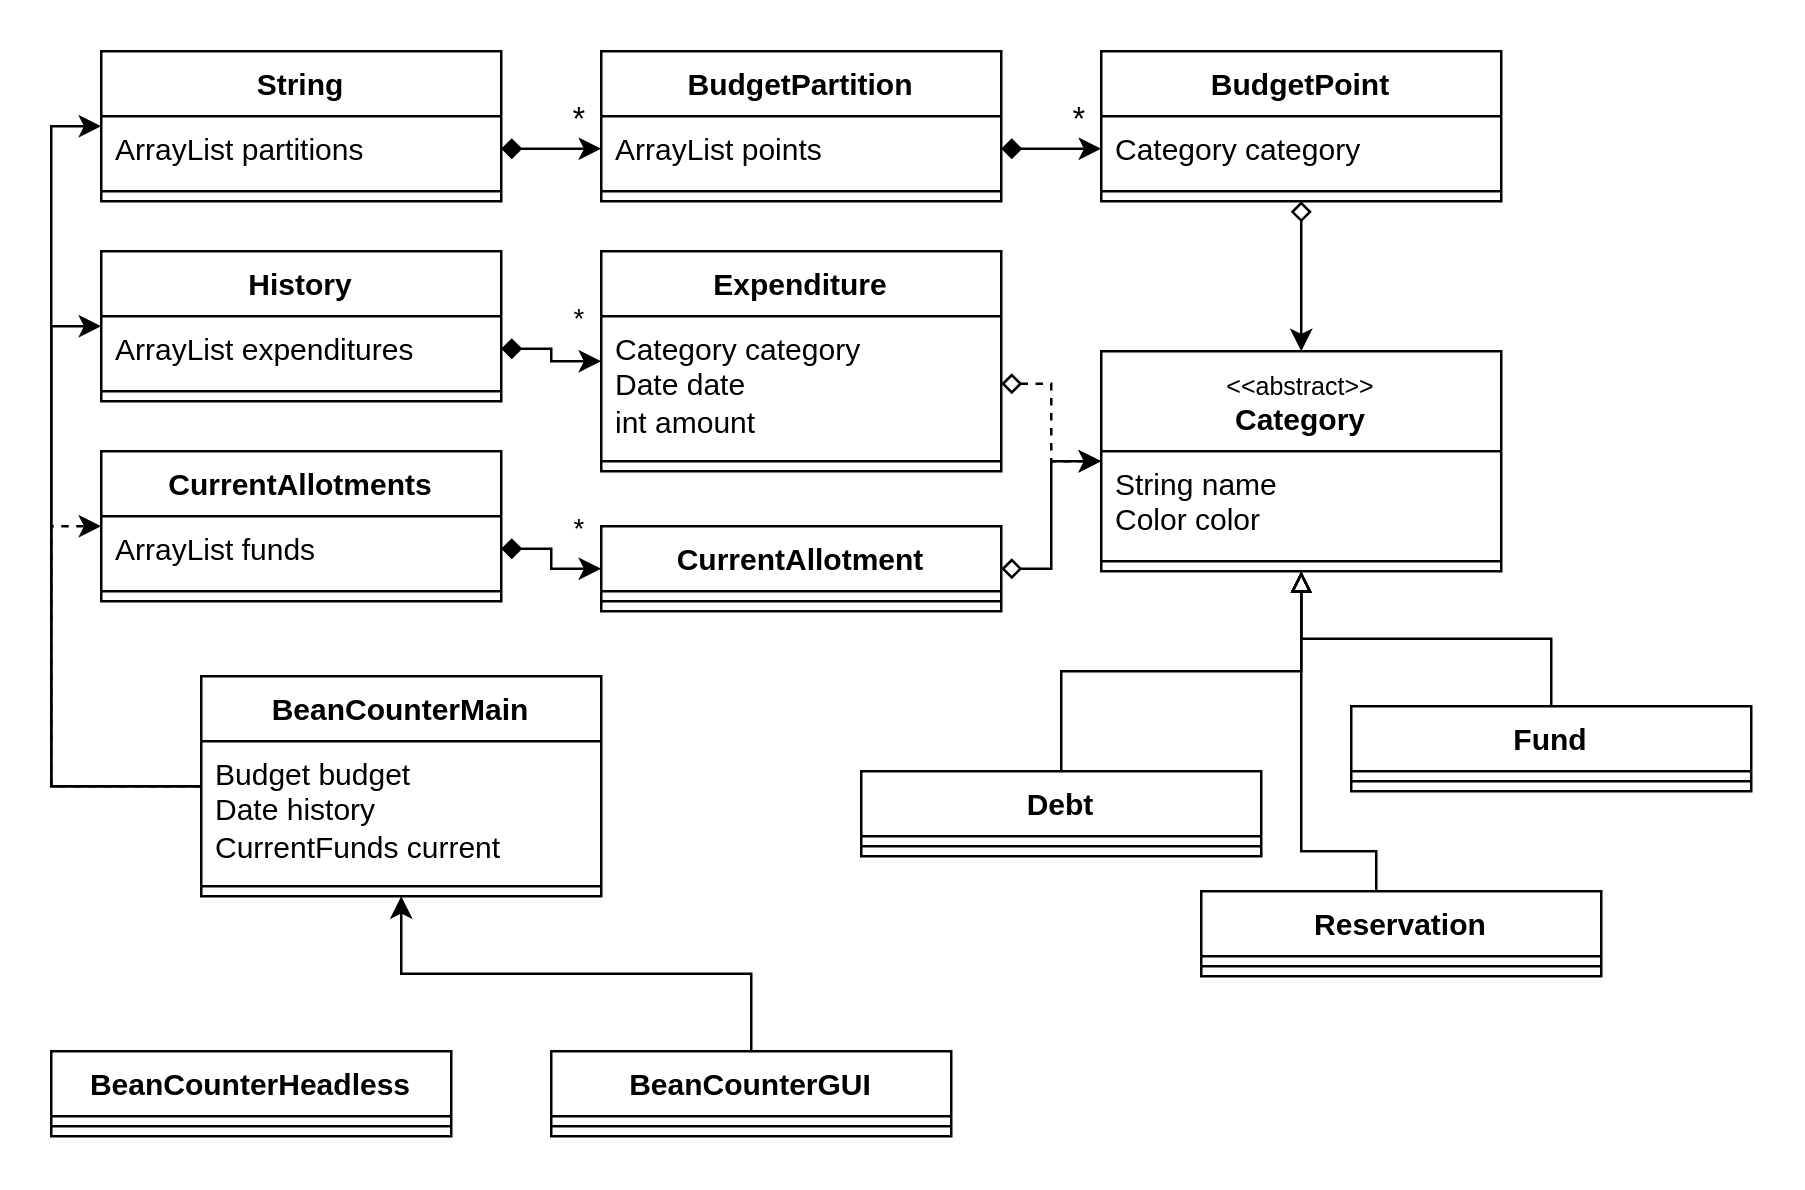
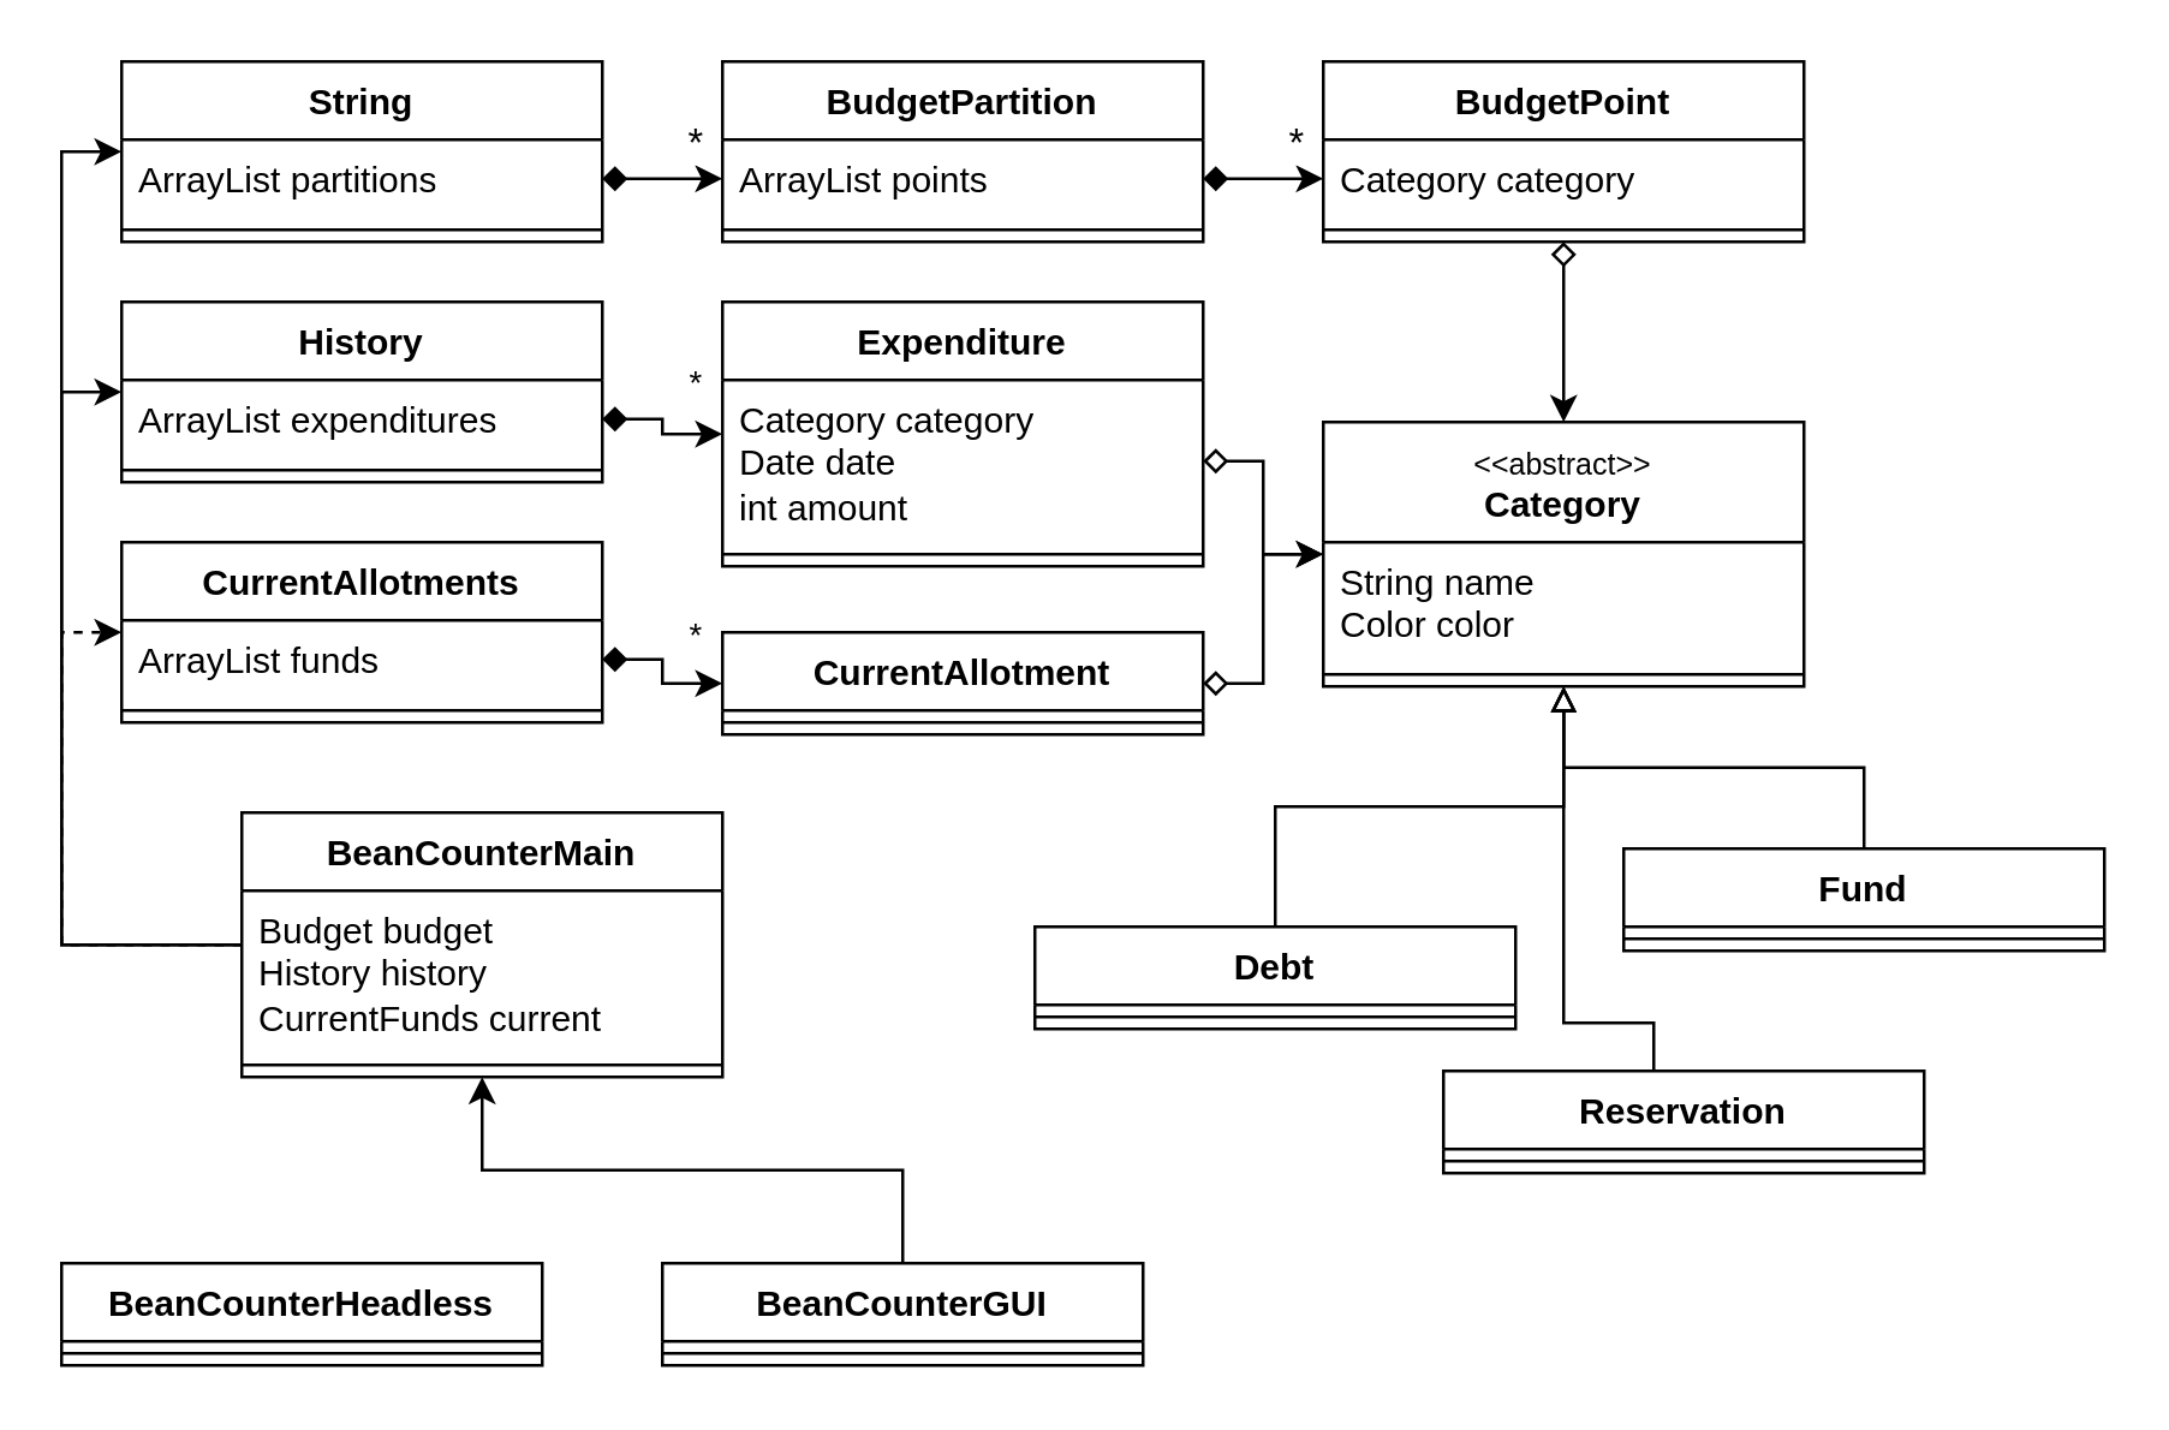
  <mxCell id="0" />
  <mxCell id="1" parent="0" />
  <mxCell id="2" value="Expenditure" style="swimlane;fontStyle=1;align=center;verticalAlign=top;childLayout=stackLayout;horizontal=1;startSize=26;horizontalStack=0;resizeParent=1;resizeParentMax=0;resizeLast=0;collapsible=1;marginBottom=0;whiteSpace=wrap;html=1;" vertex="1" parent="1"><mxGeometry x="240" y="100" width="160" height="88" as="geometry" /></mxCell>
  <mxCell id="3" value="Category category&lt;div&gt;Date date&lt;/div&gt;&lt;div&gt;int amount&lt;/div&gt;" style="text;strokeColor=none;fillColor=none;align=left;verticalAlign=top;spacingLeft=4;spacingRight=4;overflow=hidden;rotatable=0;points=[[0,0.5],[1,0.5]];portConstraint=eastwest;whiteSpace=wrap;html=1;" vertex="1" parent="2"><mxGeometry y="26" width="160" height="54" as="geometry" /></mxCell>
  <mxCell id="4" value="" style="line;strokeWidth=1;fillColor=none;align=left;verticalAlign=middle;spacingTop=-1;spacingLeft=3;spacingRight=3;rotatable=0;labelPosition=right;points=[];portConstraint=eastwest;strokeColor=inherit;" vertex="1" parent="2"><mxGeometry y="80" width="160" height="8" as="geometry" /></mxCell>
  <mxCell id="5" style="edgeStyle=orthogonalEdgeStyle;rounded=0;orthogonalLoop=1;jettySize=auto;html=1;entryX=0.5;entryY=0;entryDx=0;entryDy=0;startArrow=diamond;startFill=0;" edge="1" parent="1" source="6" target="12"><mxGeometry relative="1" as="geometry" /></mxCell>
  <mxCell id="6" value="BudgetPoint" style="swimlane;fontStyle=1;align=center;verticalAlign=top;childLayout=stackLayout;horizontal=1;startSize=26;horizontalStack=0;resizeParent=1;resizeParentMax=0;resizeLast=0;collapsible=1;marginBottom=0;whiteSpace=wrap;html=1;" vertex="1" parent="1"><mxGeometry x="440" y="20" width="160" height="60" as="geometry" /></mxCell>
  <mxCell id="7" value="Category category" style="text;strokeColor=none;fillColor=none;align=left;verticalAlign=top;spacingLeft=4;spacingRight=4;overflow=hidden;rotatable=0;points=[[0,0.5],[1,0.5]];portConstraint=eastwest;whiteSpace=wrap;html=1;" vertex="1" parent="6"><mxGeometry y="26" width="160" height="26" as="geometry" /></mxCell>
  <mxCell id="8" value="" style="line;strokeWidth=1;fillColor=none;align=left;verticalAlign=middle;spacingTop=-1;spacingLeft=3;spacingRight=3;rotatable=0;labelPosition=right;points=[];portConstraint=eastwest;strokeColor=inherit;" vertex="1" parent="6"><mxGeometry y="52" width="160" height="8" as="geometry" /></mxCell>
  <mxCell id="9" value="String" style="swimlane;fontStyle=1;align=center;verticalAlign=top;childLayout=stackLayout;horizontal=1;startSize=26;horizontalStack=0;resizeParent=1;resizeParentMax=0;resizeLast=0;collapsible=1;marginBottom=0;whiteSpace=wrap;html=1;" vertex="1" parent="1"><mxGeometry x="40" y="20" width="160" height="60" as="geometry" /></mxCell>
  <mxCell id="10" value="ArrayList partitions" style="text;strokeColor=none;fillColor=none;align=left;verticalAlign=top;spacingLeft=4;spacingRight=4;overflow=hidden;rotatable=0;points=[[0,0.5],[1,0.5]];portConstraint=eastwest;whiteSpace=wrap;html=1;" vertex="1" parent="9"><mxGeometry y="26" width="160" height="26" as="geometry" /></mxCell>
  <mxCell id="11" value="" style="line;strokeWidth=1;fillColor=none;align=left;verticalAlign=middle;spacingTop=-1;spacingLeft=3;spacingRight=3;rotatable=0;labelPosition=right;points=[];portConstraint=eastwest;strokeColor=inherit;" vertex="1" parent="9"><mxGeometry y="52" width="160" height="8" as="geometry" /></mxCell>
  <mxCell id="12" value="&lt;div&gt;&lt;font style=&quot;font-size: 10px; font-weight: normal;&quot;&gt;&amp;lt;&amp;lt;abstract&amp;gt;&amp;gt;&lt;/font&gt;&lt;/div&gt;Category" style="swimlane;fontStyle=1;align=center;verticalAlign=top;childLayout=stackLayout;horizontal=1;startSize=40;horizontalStack=0;resizeParent=1;resizeParentMax=0;resizeLast=0;collapsible=1;marginBottom=0;whiteSpace=wrap;html=1;" vertex="1" parent="1"><mxGeometry x="440" y="140" width="160" height="88" as="geometry" /></mxCell>
  <mxCell id="13" value="String name&lt;div&gt;Color color&lt;div&gt;&lt;br&gt;&lt;/div&gt;&lt;/div&gt;" style="text;strokeColor=none;fillColor=none;align=left;verticalAlign=top;spacingLeft=4;spacingRight=4;overflow=hidden;rotatable=0;points=[[0,0.5],[1,0.5]];portConstraint=eastwest;whiteSpace=wrap;html=1;" vertex="1" parent="12"><mxGeometry y="40" width="160" height="40" as="geometry" /></mxCell>
  <mxCell id="14" value="" style="line;strokeWidth=1;fillColor=none;align=left;verticalAlign=middle;spacingTop=-1;spacingLeft=3;spacingRight=3;rotatable=0;labelPosition=right;points=[];portConstraint=eastwest;strokeColor=inherit;" vertex="1" parent="12"><mxGeometry y="80" width="160" height="8" as="geometry" /></mxCell>
  <mxCell id="15" style="edgeStyle=orthogonalEdgeStyle;rounded=0;orthogonalLoop=1;jettySize=auto;html=1;" edge="1" parent="1" source="16" target="53"><mxGeometry relative="1" as="geometry" /></mxCell>
  <mxCell id="16" value="BeanCounterGUI" style="swimlane;fontStyle=1;align=center;verticalAlign=top;childLayout=stackLayout;horizontal=1;startSize=26;horizontalStack=0;resizeParent=1;resizeParentMax=0;resizeLast=0;collapsible=1;marginBottom=0;whiteSpace=wrap;html=1;" vertex="1" parent="1"><mxGeometry x="220" y="420" width="160" height="34" as="geometry" /></mxCell>
  <mxCell id="17" value="" style="line;strokeWidth=1;fillColor=none;align=left;verticalAlign=middle;spacingTop=-1;spacingLeft=3;spacingRight=3;rotatable=0;labelPosition=right;points=[];portConstraint=eastwest;strokeColor=inherit;" vertex="1" parent="16"><mxGeometry y="26" width="160" height="8" as="geometry" /></mxCell>
  <mxCell id="18" value="BeanCounterHeadless" style="swimlane;fontStyle=1;align=center;verticalAlign=top;childLayout=stackLayout;horizontal=1;startSize=26;horizontalStack=0;resizeParent=1;resizeParentMax=0;resizeLast=0;collapsible=1;marginBottom=0;whiteSpace=wrap;html=1;" vertex="1" parent="1"><mxGeometry x="20" y="420" width="160" height="34" as="geometry" /></mxCell>
  <mxCell id="19" value="" style="line;strokeWidth=1;fillColor=none;align=left;verticalAlign=middle;spacingTop=-1;spacingLeft=3;spacingRight=3;rotatable=0;labelPosition=right;points=[];portConstraint=eastwest;strokeColor=inherit;" vertex="1" parent="18"><mxGeometry y="26" width="160" height="8" as="geometry" /></mxCell>
  <mxCell id="20" value="BudgetPartition" style="swimlane;fontStyle=1;align=center;verticalAlign=top;childLayout=stackLayout;horizontal=1;startSize=26;horizontalStack=0;resizeParent=1;resizeParentMax=0;resizeLast=0;collapsible=1;marginBottom=0;whiteSpace=wrap;html=1;" vertex="1" parent="1"><mxGeometry x="240" y="20" width="160" height="60" as="geometry" /></mxCell>
  <mxCell id="21" value="ArrayList points" style="text;strokeColor=none;fillColor=none;align=left;verticalAlign=top;spacingLeft=4;spacingRight=4;overflow=hidden;rotatable=0;points=[[0,0.5],[1,0.5]];portConstraint=eastwest;whiteSpace=wrap;html=1;" vertex="1" parent="20"><mxGeometry y="26" width="160" height="26" as="geometry" /></mxCell>
  <mxCell id="22" value="" style="line;strokeWidth=1;fillColor=none;align=left;verticalAlign=middle;spacingTop=-1;spacingLeft=3;spacingRight=3;rotatable=0;labelPosition=right;points=[];portConstraint=eastwest;strokeColor=inherit;" vertex="1" parent="20"><mxGeometry y="52" width="160" height="8" as="geometry" /></mxCell>
  <mxCell id="23" style="edgeStyle=orthogonalEdgeStyle;rounded=0;orthogonalLoop=1;jettySize=auto;html=1;entryX=0;entryY=0.5;entryDx=0;entryDy=0;align=center;startArrow=diamond;startFill=1;" edge="1" parent="1" source="10" target="21"><mxGeometry relative="1" as="geometry" /></mxCell>
  <mxCell id="24" value="*" style="edgeLabel;html=1;align=center;verticalAlign=middle;resizable=0;points=[];fontSize=13;" vertex="1" connectable="0" parent="23"><mxGeometry x="-0.1" relative="1" as="geometry"><mxPoint x="12" y="-13" as="offset" /></mxGeometry></mxCell>
  <mxCell id="25" style="edgeStyle=orthogonalEdgeStyle;rounded=0;orthogonalLoop=1;jettySize=auto;html=1;exitX=1;exitY=0.5;exitDx=0;exitDy=0;entryX=0;entryY=0.5;entryDx=0;entryDy=0;startArrow=diamond;startFill=1;" edge="1" parent="1" source="21" target="7"><mxGeometry relative="1" as="geometry" /></mxCell>
  <mxCell id="26" value="*" style="edgeLabel;html=1;align=center;verticalAlign=middle;resizable=0;points=[];fontSize=13;" vertex="1" connectable="0" parent="25"><mxGeometry x="0.1" y="-2" relative="1" as="geometry"><mxPoint x="8" y="-15" as="offset" /></mxGeometry></mxCell>
- <mxCell id="27" style="edgeStyle=orthogonalEdgeStyle;rounded=0;orthogonalLoop=1;jettySize=auto;html=1;startArrow=diamond;startFill=0;dashed=1;" edge="1" parent="1" source="3" target="12"><mxGeometry relative="1" as="geometry" /></mxCell>
+ <mxCell id="27" style="edgeStyle=orthogonalEdgeStyle;rounded=0;orthogonalLoop=1;jettySize=auto;html=1;startArrow=diamond;startFill=0;" edge="1" parent="1" source="3" target="12"><mxGeometry relative="1" as="geometry" /></mxCell>
  <mxCell id="28" style="edgeStyle=orthogonalEdgeStyle;rounded=0;orthogonalLoop=1;jettySize=auto;html=1;endArrow=block;endFill=0;" edge="1" parent="1" source="29" target="12"><mxGeometry relative="1" as="geometry" /></mxCell>
  <mxCell id="29" value="Fund" style="swimlane;fontStyle=1;align=center;verticalAlign=top;childLayout=stackLayout;horizontal=1;startSize=26;horizontalStack=0;resizeParent=1;resizeParentMax=0;resizeLast=0;collapsible=1;marginBottom=0;whiteSpace=wrap;html=1;" vertex="1" parent="1"><mxGeometry x="540" y="282" width="160" height="34" as="geometry" /></mxCell>
  <mxCell id="30" value="" style="line;strokeWidth=1;fillColor=none;align=left;verticalAlign=middle;spacingTop=-1;spacingLeft=3;spacingRight=3;rotatable=0;labelPosition=right;points=[];portConstraint=eastwest;strokeColor=inherit;" vertex="1" parent="29"><mxGeometry y="26" width="160" height="8" as="geometry" /></mxCell>
  <mxCell id="31" style="edgeStyle=orthogonalEdgeStyle;rounded=0;orthogonalLoop=1;jettySize=auto;html=1;endArrow=block;endFill=0;" edge="1" parent="1" source="32" target="12"><mxGeometry relative="1" as="geometry"><Array as="points"><mxPoint x="550" y="340" /><mxPoint x="520" y="340" /></Array></mxGeometry></mxCell>
  <mxCell id="32" value="Reservation" style="swimlane;fontStyle=1;align=center;verticalAlign=top;childLayout=stackLayout;horizontal=1;startSize=26;horizontalStack=0;resizeParent=1;resizeParentMax=0;resizeLast=0;collapsible=1;marginBottom=0;whiteSpace=wrap;html=1;" vertex="1" parent="1"><mxGeometry x="480" y="356" width="160" height="34" as="geometry" /></mxCell>
  <mxCell id="33" value="" style="line;strokeWidth=1;fillColor=none;align=left;verticalAlign=middle;spacingTop=-1;spacingLeft=3;spacingRight=3;rotatable=0;labelPosition=right;points=[];portConstraint=eastwest;strokeColor=inherit;" vertex="1" parent="32"><mxGeometry y="26" width="160" height="8" as="geometry" /></mxCell>
  <mxCell id="34" style="edgeStyle=orthogonalEdgeStyle;rounded=0;orthogonalLoop=1;jettySize=auto;html=1;endArrow=block;endFill=0;" edge="1" parent="1" source="35" target="12"><mxGeometry relative="1" as="geometry" /></mxCell>
  <mxCell id="35" value="Debt" style="swimlane;fontStyle=1;align=center;verticalAlign=top;childLayout=stackLayout;horizontal=1;startSize=26;horizontalStack=0;resizeParent=1;resizeParentMax=0;resizeLast=0;collapsible=1;marginBottom=0;whiteSpace=wrap;html=1;" vertex="1" parent="1"><mxGeometry x="344" y="308" width="160" height="34" as="geometry" /></mxCell>
  <mxCell id="36" value="" style="line;strokeWidth=1;fillColor=none;align=left;verticalAlign=middle;spacingTop=-1;spacingLeft=3;spacingRight=3;rotatable=0;labelPosition=right;points=[];portConstraint=eastwest;strokeColor=inherit;" vertex="1" parent="35"><mxGeometry y="26" width="160" height="8" as="geometry" /></mxCell>
  <mxCell id="37" style="edgeStyle=orthogonalEdgeStyle;rounded=0;orthogonalLoop=1;jettySize=auto;html=1;startArrow=diamond;startFill=0;" edge="1" parent="1" source="38" target="12"><mxGeometry relative="1" as="geometry" /></mxCell>
  <mxCell id="38" value="CurrentAllotment" style="swimlane;fontStyle=1;align=center;verticalAlign=top;childLayout=stackLayout;horizontal=1;startSize=26;horizontalStack=0;resizeParent=1;resizeParentMax=0;resizeLast=0;collapsible=1;marginBottom=0;whiteSpace=wrap;html=1;" vertex="1" parent="1"><mxGeometry x="240" y="210" width="160" height="34" as="geometry" /></mxCell>
  <mxCell id="39" value="" style="line;strokeWidth=1;fillColor=none;align=left;verticalAlign=middle;spacingTop=-1;spacingLeft=3;spacingRight=3;rotatable=0;labelPosition=right;points=[];portConstraint=eastwest;strokeColor=inherit;" vertex="1" parent="38"><mxGeometry y="26" width="160" height="8" as="geometry" /></mxCell>
  <mxCell id="40" value="History" style="swimlane;fontStyle=1;align=center;verticalAlign=top;childLayout=stackLayout;horizontal=1;startSize=26;horizontalStack=0;resizeParent=1;resizeParentMax=0;resizeLast=0;collapsible=1;marginBottom=0;whiteSpace=wrap;html=1;" vertex="1" parent="1"><mxGeometry x="40" y="100" width="160" height="60" as="geometry" /></mxCell>
  <mxCell id="41" value="ArrayList expenditures" style="text;strokeColor=none;fillColor=none;align=left;verticalAlign=top;spacingLeft=4;spacingRight=4;overflow=hidden;rotatable=0;points=[[0,0.5],[1,0.5]];portConstraint=eastwest;whiteSpace=wrap;html=1;" vertex="1" parent="40"><mxGeometry y="26" width="160" height="26" as="geometry" /></mxCell>
  <mxCell id="42" value="" style="line;strokeWidth=1;fillColor=none;align=left;verticalAlign=middle;spacingTop=-1;spacingLeft=3;spacingRight=3;rotatable=0;labelPosition=right;points=[];portConstraint=eastwest;strokeColor=inherit;" vertex="1" parent="40"><mxGeometry y="52" width="160" height="8" as="geometry" /></mxCell>
  <mxCell id="43" value="CurrentAllotments" style="swimlane;fontStyle=1;align=center;verticalAlign=top;childLayout=stackLayout;horizontal=1;startSize=26;horizontalStack=0;resizeParent=1;resizeParentMax=0;resizeLast=0;collapsible=1;marginBottom=0;whiteSpace=wrap;html=1;" vertex="1" parent="1"><mxGeometry x="40" y="180" width="160" height="60" as="geometry" /></mxCell>
  <mxCell id="44" value="ArrayList funds" style="text;strokeColor=none;fillColor=none;align=left;verticalAlign=top;spacingLeft=4;spacingRight=4;overflow=hidden;rotatable=0;points=[[0,0.5],[1,0.5]];portConstraint=eastwest;whiteSpace=wrap;html=1;" vertex="1" parent="43"><mxGeometry y="26" width="160" height="26" as="geometry" /></mxCell>
  <mxCell id="45" value="" style="line;strokeWidth=1;fillColor=none;align=left;verticalAlign=middle;spacingTop=-1;spacingLeft=3;spacingRight=3;rotatable=0;labelPosition=right;points=[];portConstraint=eastwest;strokeColor=inherit;" vertex="1" parent="43"><mxGeometry y="52" width="160" height="8" as="geometry" /></mxCell>
  <mxCell id="46" style="edgeStyle=orthogonalEdgeStyle;rounded=0;orthogonalLoop=1;jettySize=auto;html=1;startArrow=diamond;startFill=1;" edge="1" parent="1" source="41" target="2"><mxGeometry relative="1" as="geometry" /></mxCell>
  <mxCell id="47" value="*" style="edgeLabel;html=1;align=center;verticalAlign=middle;resizable=0;points=[];" vertex="1" connectable="0" parent="46"><mxGeometry x="-0.156" y="1" relative="1" as="geometry"><mxPoint x="11" y="-12" as="offset" /></mxGeometry></mxCell>
  <mxCell id="48" style="edgeStyle=orthogonalEdgeStyle;rounded=0;orthogonalLoop=1;jettySize=auto;html=1;startArrow=diamond;startFill=1;" edge="1" parent="1" source="44" target="38"><mxGeometry relative="1" as="geometry" /></mxCell>
  <mxCell id="49" value="*" style="edgeLabel;html=1;align=center;verticalAlign=middle;resizable=0;points=[];" vertex="1" connectable="0" parent="48"><mxGeometry x="-0.292" y="2" relative="1" as="geometry"><mxPoint x="13" y="-7" as="offset" /></mxGeometry></mxCell>
  <mxCell id="50" style="edgeStyle=orthogonalEdgeStyle;rounded=0;orthogonalLoop=1;jettySize=auto;html=1;" edge="1" parent="1" source="53" target="9"><mxGeometry relative="1" as="geometry"><Array as="points"><mxPoint x="20" y="314" /><mxPoint x="20" y="50" /></Array></mxGeometry></mxCell>
  <mxCell id="51" style="edgeStyle=orthogonalEdgeStyle;rounded=0;orthogonalLoop=1;jettySize=auto;html=1;" edge="1" parent="1" source="53" target="40"><mxGeometry relative="1" as="geometry"><Array as="points"><mxPoint x="20" y="314" /><mxPoint x="20" y="130" /></Array></mxGeometry></mxCell>
  <mxCell id="52" style="edgeStyle=orthogonalEdgeStyle;rounded=0;orthogonalLoop=1;jettySize=auto;html=1;dashed=1;" edge="1" parent="1" source="53" target="43"><mxGeometry relative="1" as="geometry"><Array as="points"><mxPoint x="20" y="314" /><mxPoint x="20" y="210" /></Array></mxGeometry></mxCell>
  <mxCell id="53" value="BeanCounterMain" style="swimlane;fontStyle=1;align=center;verticalAlign=top;childLayout=stackLayout;horizontal=1;startSize=26;horizontalStack=0;resizeParent=1;resizeParentMax=0;resizeLast=0;collapsible=1;marginBottom=0;whiteSpace=wrap;html=1;" vertex="1" parent="1"><mxGeometry x="80" y="270" width="160" height="88" as="geometry" /></mxCell>
- <mxCell id="54" value="Budget budget&lt;div&gt;Date history&lt;/div&gt;&lt;div&gt;CurrentFunds current&lt;/div&gt;" style="text;strokeColor=none;fillColor=none;align=left;verticalAlign=top;spacingLeft=4;spacingRight=4;overflow=hidden;rotatable=0;points=[[0,0.5],[1,0.5]];portConstraint=eastwest;whiteSpace=wrap;html=1;" vertex="1" parent="53"><mxGeometry y="26" width="160" height="54" as="geometry" /></mxCell>
+ <mxCell id="54" value="Budget budget&lt;div&gt;History history&lt;/div&gt;&lt;div&gt;CurrentFunds current&lt;/div&gt;" style="text;strokeColor=none;fillColor=none;align=left;verticalAlign=top;spacingLeft=4;spacingRight=4;overflow=hidden;rotatable=0;points=[[0,0.5],[1,0.5]];portConstraint=eastwest;whiteSpace=wrap;html=1;" vertex="1" parent="53"><mxGeometry y="26" width="160" height="54" as="geometry" /></mxCell>
  <mxCell id="55" value="" style="line;strokeWidth=1;fillColor=none;align=left;verticalAlign=middle;spacingTop=-1;spacingLeft=3;spacingRight=3;rotatable=0;labelPosition=right;points=[];portConstraint=eastwest;strokeColor=inherit;" vertex="1" parent="53"><mxGeometry y="80" width="160" height="8" as="geometry" /></mxCell>
